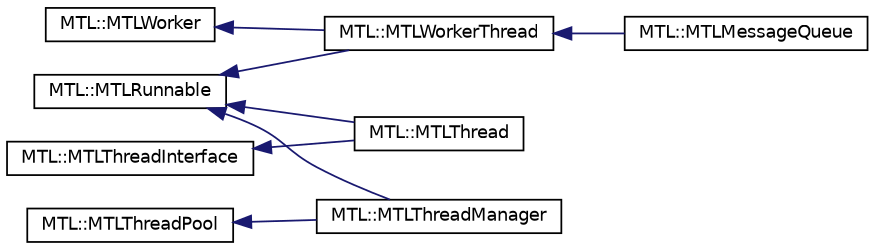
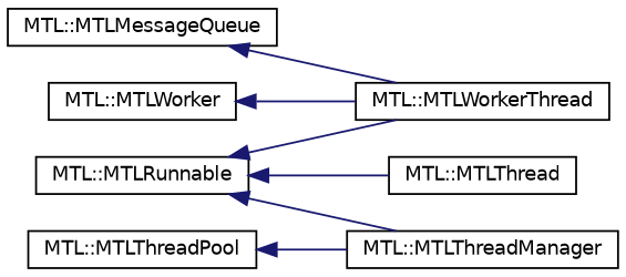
  digraph {
    rankdir=LR
    node [color=black fillcolor=white fontname=Helvetica fontsize=10 shape=record style=filled]
    edge [color=midnightblue dir=back fontname=Helvetica fontsize=10 labelfontname=Helvetica labelfontsize=10 style=solid]
    n1 [height=0.2 label="MTL::MTLMessageQueue" width=0.4]
    n2 [height=0.2 label="MTL::MTLWorkerThread" width=0.4]
    n3 [height=0.2 label="MTL::MTLRunnable" width=0.4]
    n4 [height=0.2 label="MTL::MTLThread" width=0.4]
    n5 [height=0.2 label="MTL::MTLThreadManager" width=0.4]
    n6 [height=0.2 label="MTL::MTLThreadPool" width=0.4]
-   n7 [height=0.2 label="MTL::MTLThreadInterface" width=0.4]
    n8 [height=0.2 label="MTL::MTLWorker" width=0.4]
-   n2 -> n1
+   n1 -> n2
    n3 -> n2
    n3 -> n4
    n3 -> n5
    n6 -> n5
-   n7 -> n4
    n8 -> n2
  }
